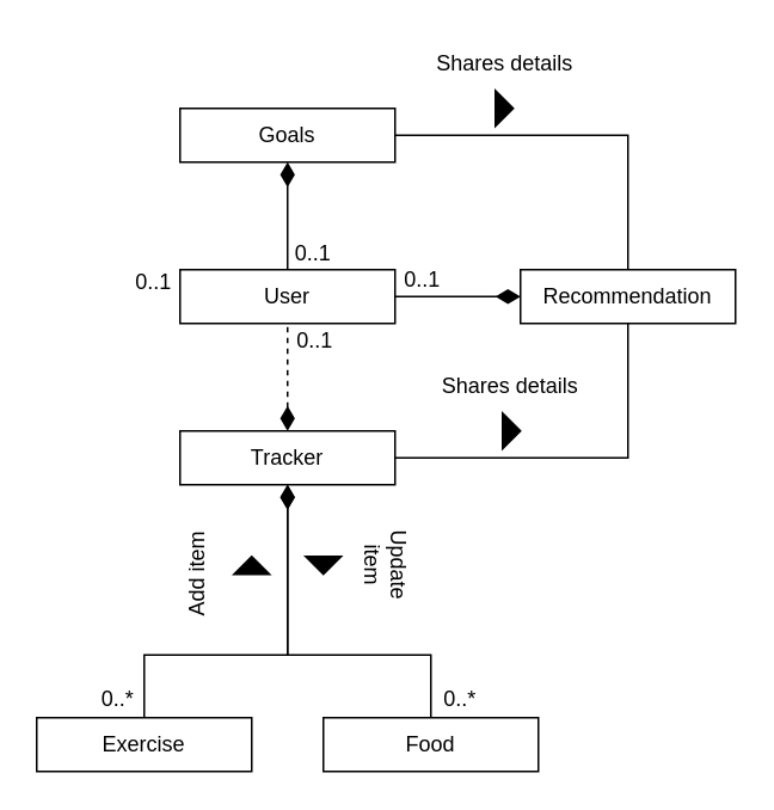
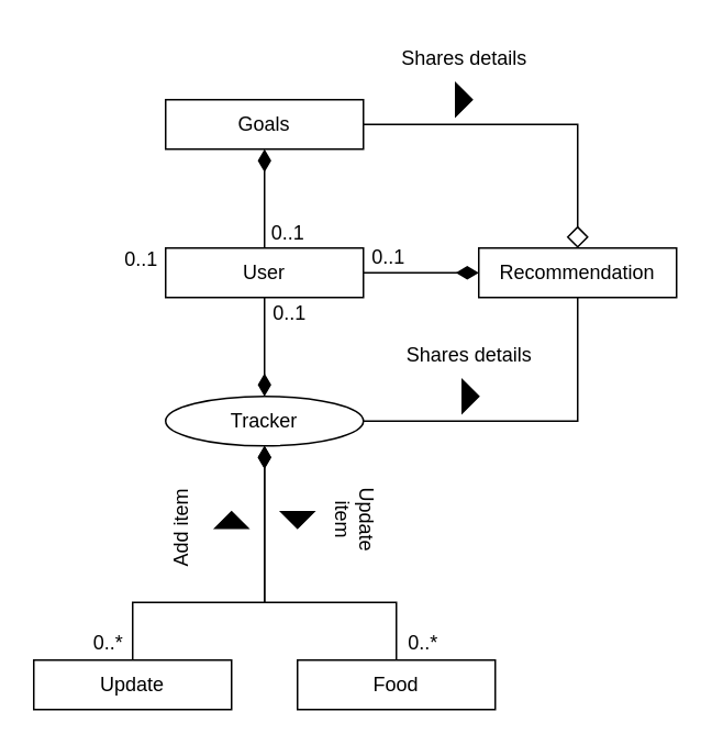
  <mxCell id="0" />
  <mxCell id="1" parent="0" />
  <mxCell id="2" value="User" style="rounded=0;whiteSpace=wrap;html=1;" vertex="1" parent="1"><mxGeometry x="100" y="150" width="120" height="30" as="geometry" /></mxCell>
- <mxCell id="3" style="edgeStyle=orthogonalEdgeStyle;rounded=0;orthogonalLoop=1;jettySize=auto;html=1;exitX=0.5;exitY=0;exitDx=0;exitDy=0;entryX=0.5;entryY=1;entryDx=0;entryDy=0;endArrow=none;endFill=0;startArrow=diamondThin;startFill=1;startSize=11;dashed=1;" edge="1" parent="1" source="5" target="2"><mxGeometry relative="1" as="geometry" /></mxCell>
+ <mxCell id="3" style="edgeStyle=orthogonalEdgeStyle;rounded=0;orthogonalLoop=1;jettySize=auto;html=1;exitX=0.5;exitY=0;exitDx=0;exitDy=0;entryX=0.5;entryY=1;entryDx=0;entryDy=0;endArrow=none;endFill=0;startArrow=diamondThin;startFill=1;startSize=11;" edge="1" parent="1" source="5" target="2"><mxGeometry relative="1" as="geometry" /></mxCell>
  <mxCell id="4" style="edgeStyle=orthogonalEdgeStyle;rounded=0;jumpSize=6;orthogonalLoop=1;jettySize=auto;html=1;exitX=1;exitY=0.5;exitDx=0;exitDy=0;entryX=0.5;entryY=1;entryDx=0;entryDy=0;strokeWidth=1;fontSize=12;startArrow=none;startFill=0;endArrow=none;endFill=0;startSize=6;endSize=11;" edge="1" parent="1" source="5" target="11"><mxGeometry relative="1" as="geometry" /></mxCell>
- <mxCell id="5" value="Tracker" style="rounded=0;whiteSpace=wrap;html=1;" vertex="1" parent="1"><mxGeometry x="100" y="240" width="120" height="30" as="geometry" /></mxCell>
+ <mxCell id="5" value="Tracker" style="ellipse;whiteSpace=wrap;html=1;" vertex="1" parent="1"><mxGeometry x="100" y="240" width="120" height="30" as="geometry" /></mxCell>
  <mxCell id="6" style="edgeStyle=orthogonalEdgeStyle;rounded=0;orthogonalLoop=1;jettySize=auto;html=1;entryX=0.5;entryY=1;entryDx=0;entryDy=0;endArrow=diamondThin;endFill=1;endSize=11;" edge="1" parent="1" source="7" target="5"><mxGeometry relative="1" as="geometry"><Array as="points"><mxPoint x="80" y="365" /><mxPoint x="160" y="365" /></Array></mxGeometry></mxCell>
- <mxCell id="7" value="Exercise" style="rounded=0;whiteSpace=wrap;html=1;" vertex="1" parent="1"><mxGeometry x="20" y="400" width="120" height="30" as="geometry" /></mxCell>
+ <mxCell id="7" value="Update" style="rounded=0;whiteSpace=wrap;html=1;" vertex="1" parent="1"><mxGeometry x="20" y="400" width="120" height="30" as="geometry" /></mxCell>
  <mxCell id="8" style="edgeStyle=orthogonalEdgeStyle;rounded=0;orthogonalLoop=1;jettySize=auto;html=1;entryX=0.5;entryY=1;entryDx=0;entryDy=0;endArrow=diamondThin;endFill=1;startSize=6;endSize=11;" edge="1" parent="1" source="9" target="5"><mxGeometry relative="1" as="geometry"><Array as="points"><mxPoint x="240" y="365" /><mxPoint x="160" y="365" /></Array></mxGeometry></mxCell>
  <mxCell id="9" value="Food" style="rounded=0;whiteSpace=wrap;html=1;" vertex="1" parent="1"><mxGeometry x="180" y="400" width="120" height="30" as="geometry" /></mxCell>
  <mxCell id="10" style="edgeStyle=orthogonalEdgeStyle;rounded=0;orthogonalLoop=1;jettySize=auto;html=1;entryX=1;entryY=0.5;entryDx=0;entryDy=0;endArrow=none;endFill=0;startArrow=diamondThin;startFill=1;startSize=11;" edge="1" parent="1" source="11" target="2"><mxGeometry relative="1" as="geometry" /></mxCell>
  <mxCell id="11" value="Recommendation" style="rounded=0;whiteSpace=wrap;html=1;" vertex="1" parent="1"><mxGeometry x="290" y="150" width="120" height="30" as="geometry" /></mxCell>
  <mxCell id="12" style="edgeStyle=orthogonalEdgeStyle;rounded=0;orthogonalLoop=1;jettySize=auto;html=1;entryX=0.5;entryY=0;entryDx=0;entryDy=0;endArrow=none;endFill=0;startArrow=diamondThin;startFill=1;endSize=6;jumpSize=6;fontSize=12;strokeWidth=1;startSize=11;" edge="1" parent="1" source="14" target="2"><mxGeometry relative="1" as="geometry" /></mxCell>
- <mxCell id="13" style="edgeStyle=orthogonalEdgeStyle;rounded=0;jumpSize=6;orthogonalLoop=1;jettySize=auto;html=1;exitX=1;exitY=0.5;exitDx=0;exitDy=0;entryX=0.5;entryY=0;entryDx=0;entryDy=0;strokeWidth=1;fontSize=12;startArrow=none;startFill=0;endArrow=none;endFill=0;startSize=6;endSize=11;" edge="1" parent="1" source="14" target="11"><mxGeometry relative="1" as="geometry" /></mxCell>
+ <mxCell id="13" style="edgeStyle=orthogonalEdgeStyle;rounded=0;jumpSize=6;orthogonalLoop=1;jettySize=auto;html=1;exitX=1;exitY=0.5;exitDx=0;exitDy=0;entryX=0.5;entryY=0;entryDx=0;entryDy=0;strokeWidth=1;fontSize=12;startArrow=none;startFill=0;endArrow=diamond;endFill=0;startSize=6;endSize=11;" edge="1" parent="1" source="14" target="11"><mxGeometry relative="1" as="geometry" /></mxCell>
  <mxCell id="14" value="Goals" style="rounded=0;whiteSpace=wrap;html=1;" vertex="1" parent="1"><mxGeometry x="100" y="60" width="120" height="30" as="geometry" /></mxCell>
  <mxCell id="15" value="0..1" style="text;html=1;align=center;verticalAlign=middle;resizable=0;points=[];autosize=1;strokeColor=none;fillColor=none;" vertex="1" parent="1"><mxGeometry x="155" y="175" width="40" height="30" as="geometry" /></mxCell>
  <mxCell id="16" value="0..1" style="text;html=1;align=center;verticalAlign=middle;resizable=0;points=[];autosize=1;strokeColor=none;fillColor=none;" vertex="1" parent="1"><mxGeometry x="215" y="141" width="40" height="30" as="geometry" /></mxCell>
  <mxCell id="17" value="0..1" style="text;html=1;align=center;verticalAlign=middle;resizable=0;points=[];autosize=1;strokeColor=none;fillColor=none;" vertex="1" parent="1"><mxGeometry x="154" y="126" width="40" height="30" as="geometry" /></mxCell>
  <mxCell id="18" value="0..1" style="text;html=1;align=center;verticalAlign=middle;resizable=0;points=[];autosize=1;strokeColor=none;fillColor=none;" vertex="1" parent="1"><mxGeometry x="65" y="142" width="40" height="30" as="geometry" /></mxCell>
  <mxCell id="19" value="0..*" style="text;html=1;align=center;verticalAlign=middle;resizable=0;points=[];autosize=1;strokeColor=none;fillColor=none;" vertex="1" parent="1"><mxGeometry x="45" y="375" width="40" height="30" as="geometry" /></mxCell>
  <mxCell id="20" value="0..*" style="text;html=1;align=center;verticalAlign=middle;resizable=0;points=[];autosize=1;strokeColor=none;fillColor=none;" vertex="1" parent="1"><mxGeometry x="236" y="375" width="40" height="30" as="geometry" /></mxCell>
  <mxCell id="21" value="" style="triangle;whiteSpace=wrap;html=1;fontSize=12;fillColor=#000000;rotation=-90;" vertex="1" parent="1"><mxGeometry x="135" y="305" width="10" height="20" as="geometry" /></mxCell>
  <mxCell id="22" value="" style="triangle;whiteSpace=wrap;html=1;fontSize=12;fillColor=#000000;rotation=90;" vertex="1" parent="1"><mxGeometry x="175" y="305" width="10" height="20" as="geometry" /></mxCell>
  <mxCell id="23" value="Add item" style="text;html=1;strokeColor=none;fillColor=none;align=center;verticalAlign=middle;whiteSpace=wrap;rounded=0;fontSize=12;rotation=-90;" vertex="1" parent="1"><mxGeometry x="80" y="305" width="60" height="30" as="geometry" /></mxCell>
  <mxCell id="24" value="Update item" style="text;html=1;strokeColor=none;fillColor=none;align=center;verticalAlign=middle;whiteSpace=wrap;rounded=0;fontSize=12;rotation=90;" vertex="1" parent="1"><mxGeometry x="185" y="300" width="60" height="30" as="geometry" /></mxCell>
  <mxCell id="25" value="" style="triangle;whiteSpace=wrap;html=1;fontSize=12;fillColor=#000000;" vertex="1" parent="1"><mxGeometry x="280" y="230" width="10" height="20" as="geometry" /></mxCell>
  <mxCell id="26" value="" style="triangle;whiteSpace=wrap;html=1;fontSize=12;fillColor=#000000;" vertex="1" parent="1"><mxGeometry x="276" y="50" width="10" height="20" as="geometry" /></mxCell>
  <mxCell id="27" value="Shares details" style="text;html=1;strokeColor=none;fillColor=none;align=center;verticalAlign=middle;whiteSpace=wrap;rounded=0;fontSize=12;" vertex="1" parent="1"><mxGeometry x="241.5" y="20" width="79" height="30" as="geometry" /></mxCell>
  <mxCell id="28" value="Shares details" style="text;html=1;strokeColor=none;fillColor=none;align=center;verticalAlign=middle;whiteSpace=wrap;rounded=0;fontSize=12;" vertex="1" parent="1"><mxGeometry x="245" y="200" width="79" height="30" as="geometry" /></mxCell>
